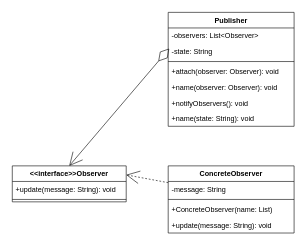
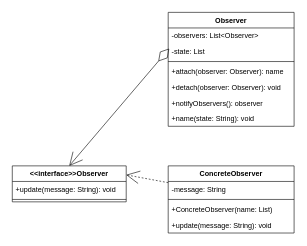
  <mxCell id="0" />
  <mxCell id="1" parent="0" />
  <mxCell id="2" value="&lt;&lt;interface&gt;&gt;Observer" style="swimlane;fontStyle=1;childLayout=stackLayout;horizontal=1;startSize=26;horizontalStack=0;resizeParent=1;resizeParentMax=0;resizeLast=0;collapsible=1;marginBottom=0;" parent="1" vertex="1"><mxGeometry x="20" y="276" width="190" height="60" as="geometry" /></mxCell>
  <mxCell id="3" value="+update(message: String): void" style="text;strokeColor=none;fillColor=none;align=left;verticalAlign=top;spacingLeft=4;spacingRight=4;overflow=hidden;rotatable=0;points=[[0,0.5],[1,0.5]];portConstraint=eastwest;" parent="2" vertex="1"><mxGeometry y="26" width="190" height="26" as="geometry" /></mxCell>
  <mxCell id="4" value="" style="line;strokeWidth=1;fillColor=none;align=left;verticalAlign=middle;spacingTop=-1;spacingLeft=3;spacingRight=3;rotatable=0;labelPosition=right;points=[];portConstraint=eastwest;" parent="2" vertex="1"><mxGeometry y="52" width="190" height="8" as="geometry" /></mxCell>
- <mxCell id="5" value="Publisher" style="swimlane;fontStyle=1;childLayout=stackLayout;horizontal=1;startSize=26;horizontalStack=0;resizeParent=1;resizeParentMax=0;resizeLast=0;collapsible=1;marginBottom=0;" parent="1" vertex="1"><mxGeometry x="280" y="20" width="210" height="190" as="geometry" /></mxCell>
+ <mxCell id="5" value="Observer" style="swimlane;fontStyle=1;childLayout=stackLayout;horizontal=1;startSize=26;horizontalStack=0;resizeParent=1;resizeParentMax=0;resizeLast=0;collapsible=1;marginBottom=0;" parent="1" vertex="1"><mxGeometry x="280" y="20" width="210" height="190" as="geometry" /></mxCell>
  <mxCell id="6" value="-observers: List&lt;Observer&gt;" style="text;strokeColor=none;fillColor=none;align=left;verticalAlign=top;spacingLeft=4;spacingRight=4;overflow=hidden;rotatable=0;points=[[0,0.5],[1,0.5]];portConstraint=eastwest;" parent="5" vertex="1"><mxGeometry y="26" width="210" height="26" as="geometry" /></mxCell>
- <mxCell id="7" value="-state: String" style="text;strokeColor=none;fillColor=none;align=left;verticalAlign=top;spacingLeft=4;spacingRight=4;overflow=hidden;rotatable=0;points=[[0,0.5],[1,0.5]];portConstraint=eastwest;" parent="5" vertex="1"><mxGeometry y="52" width="210" height="26" as="geometry" /></mxCell>
+ <mxCell id="7" value="-state: List" style="text;strokeColor=none;fillColor=none;align=left;verticalAlign=top;spacingLeft=4;spacingRight=4;overflow=hidden;rotatable=0;points=[[0,0.5],[1,0.5]];portConstraint=eastwest;" parent="5" vertex="1"><mxGeometry y="52" width="210" height="26" as="geometry" /></mxCell>
  <mxCell id="8" value="" style="line;strokeWidth=1;fillColor=none;align=left;verticalAlign=middle;spacingTop=-1;spacingLeft=3;spacingRight=3;rotatable=0;labelPosition=right;points=[];portConstraint=eastwest;" parent="5" vertex="1"><mxGeometry y="78" width="210" height="8" as="geometry" /></mxCell>
- <mxCell id="9" value="+attach(observer: Observer): void" style="text;strokeColor=none;fillColor=none;align=left;verticalAlign=top;spacingLeft=4;spacingRight=4;overflow=hidden;rotatable=0;points=[[0,0.5],[1,0.5]];portConstraint=eastwest;" parent="5" vertex="1"><mxGeometry y="86" width="210" height="26" as="geometry" /></mxCell>
- <mxCell id="10" value="+name(observer: Observer): void" style="text;strokeColor=none;fillColor=none;align=left;verticalAlign=top;spacingLeft=4;spacingRight=4;overflow=hidden;rotatable=0;points=[[0,0.5],[1,0.5]];portConstraint=eastwest;" parent="5" vertex="1"><mxGeometry y="112" width="210" height="26" as="geometry" /></mxCell>
- <mxCell id="11" value="+notifyObservers(): void" style="text;strokeColor=none;fillColor=none;align=left;verticalAlign=top;spacingLeft=4;spacingRight=4;overflow=hidden;rotatable=0;points=[[0,0.5],[1,0.5]];portConstraint=eastwest;" parent="5" vertex="1"><mxGeometry y="138" width="210" height="26" as="geometry" /></mxCell>
+ <mxCell id="9" value="+attach(observer: Observer): name" style="text;strokeColor=none;fillColor=none;align=left;verticalAlign=top;spacingLeft=4;spacingRight=4;overflow=hidden;rotatable=0;points=[[0,0.5],[1,0.5]];portConstraint=eastwest;" parent="5" vertex="1"><mxGeometry y="86" width="210" height="26" as="geometry" /></mxCell>
+ <mxCell id="10" value="+detach(observer: Observer): void" style="text;strokeColor=none;fillColor=none;align=left;verticalAlign=top;spacingLeft=4;spacingRight=4;overflow=hidden;rotatable=0;points=[[0,0.5],[1,0.5]];portConstraint=eastwest;" parent="5" vertex="1"><mxGeometry y="112" width="210" height="26" as="geometry" /></mxCell>
+ <mxCell id="11" value="+notifyObservers(): observer" style="text;strokeColor=none;fillColor=none;align=left;verticalAlign=top;spacingLeft=4;spacingRight=4;overflow=hidden;rotatable=0;points=[[0,0.5],[1,0.5]];portConstraint=eastwest;" parent="5" vertex="1"><mxGeometry y="138" width="210" height="26" as="geometry" /></mxCell>
  <mxCell id="12" value="+name(state: String): void" style="text;strokeColor=none;fillColor=none;align=left;verticalAlign=top;spacingLeft=4;spacingRight=4;overflow=hidden;rotatable=0;points=[[0,0.5],[1,0.5]];portConstraint=eastwest;" parent="5" vertex="1"><mxGeometry y="164" width="210" height="26" as="geometry" /></mxCell>
  <mxCell id="13" value="ConcreteObserver" style="swimlane;fontStyle=1;childLayout=stackLayout;horizontal=1;startSize=26;horizontalStack=0;resizeParent=1;resizeParentMax=0;resizeLast=0;collapsible=1;marginBottom=0;" parent="1" vertex="1"><mxGeometry x="280" y="276" width="210" height="112" as="geometry" /></mxCell>
  <mxCell id="14" value="-message: String" style="text;strokeColor=none;fillColor=none;align=left;verticalAlign=top;spacingLeft=4;spacingRight=4;overflow=hidden;rotatable=0;points=[[0,0.5],[1,0.5]];portConstraint=eastwest;" parent="13" vertex="1"><mxGeometry y="26" width="210" height="26" as="geometry" /></mxCell>
  <mxCell id="15" value="" style="line;strokeWidth=1;fillColor=none;align=left;verticalAlign=middle;spacingTop=-1;spacingLeft=3;spacingRight=3;rotatable=0;labelPosition=right;points=[];portConstraint=eastwest;" parent="13" vertex="1"><mxGeometry y="52" width="210" height="8" as="geometry" /></mxCell>
  <mxCell id="16" value="+ConcreteObserver(name: List)" style="text;strokeColor=none;fillColor=none;align=left;verticalAlign=top;spacingLeft=4;spacingRight=4;overflow=hidden;rotatable=0;points=[[0,0.5],[1,0.5]];portConstraint=eastwest;" parent="13" vertex="1"><mxGeometry y="60" width="210" height="26" as="geometry" /></mxCell>
  <mxCell id="17" value="+update(message: String): void" style="text;strokeColor=none;fillColor=none;align=left;verticalAlign=top;spacingLeft=4;spacingRight=4;overflow=hidden;rotatable=0;points=[[0,0.5],[1,0.5]];portConstraint=eastwest;" parent="13" vertex="1"><mxGeometry y="86" width="210" height="26" as="geometry" /></mxCell>
  <mxCell id="18" value="" style="endArrow=none;dashed=1;html=1;rounded=0;exitX=1;exitY=0.25;exitDx=0;exitDy=0;entryX=0;entryY=0.25;entryDx=0;entryDy=0;endSize=12;startSize=20;endFill=0;startArrow=open;startFill=0;" edge="1" parent="1" source="2" target="13"><mxGeometry width="50" height="50" relative="1" as="geometry"><mxPoint x="270" y="340" as="sourcePoint" /><mxPoint x="280" y="290" as="targetPoint" /></mxGeometry></mxCell>
  <mxCell id="19" value="" style="endArrow=diamondThin;html=1;rounded=0;entryX=0.008;entryY=0.321;entryDx=0;entryDy=0;entryPerimeter=0;exitX=0.5;exitY=0;exitDx=0;exitDy=0;endFill=0;startSize=20;endSize=25;startArrow=open;startFill=0;" edge="1" parent="1" source="2" target="7"><mxGeometry width="50" height="50" relative="1" as="geometry"><mxPoint x="270" y="220" as="sourcePoint" /><mxPoint x="320" y="170" as="targetPoint" /></mxGeometry></mxCell>
